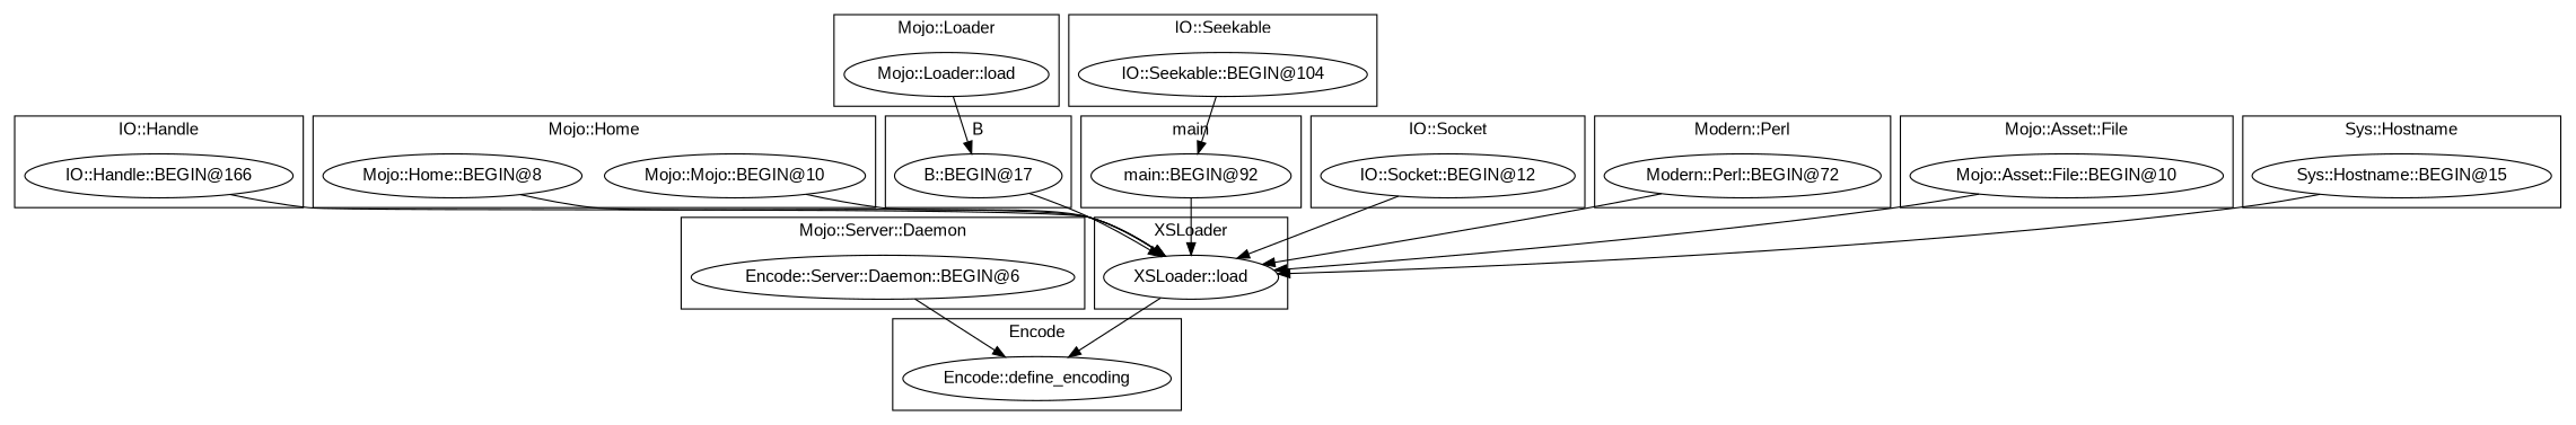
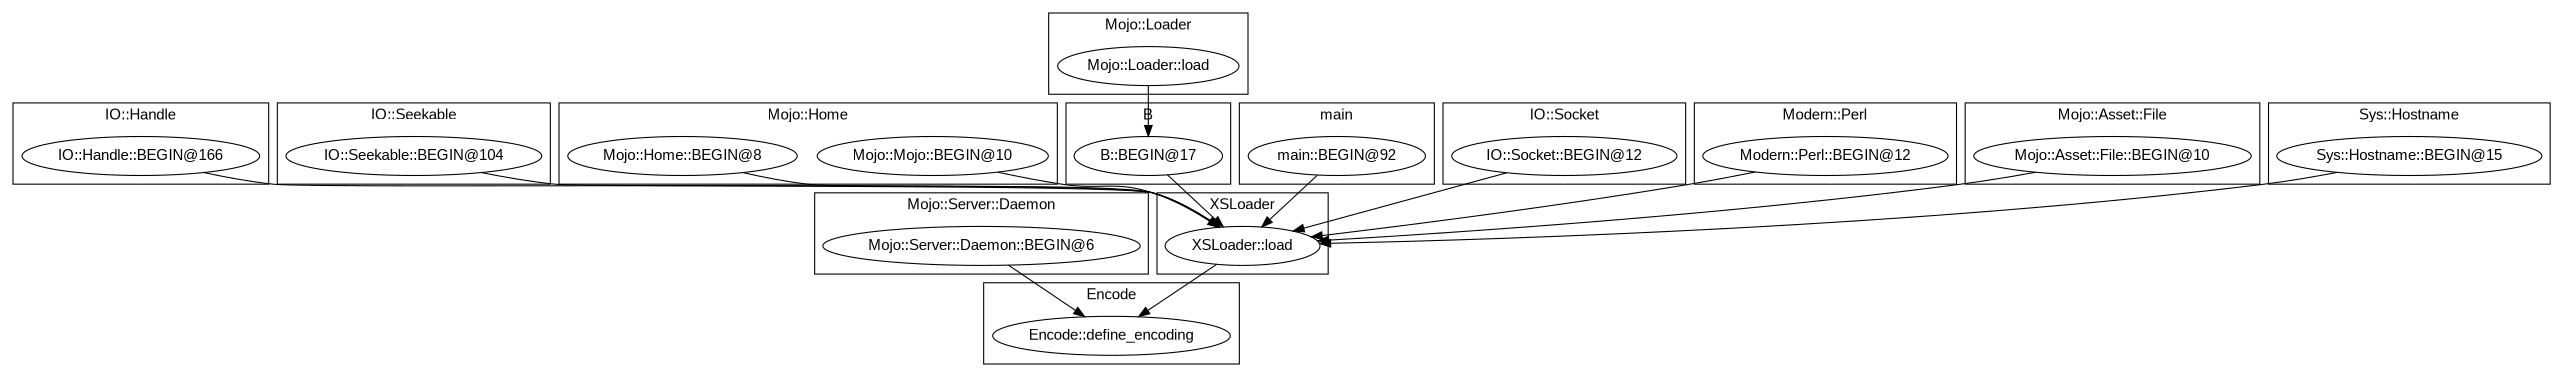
  digraph {
    fontname="Liberation Sans"
    node [fontname="Liberation Sans"]
    edge [fontname="Liberation Sans"]
    "XSLoader::load"
    "Encode::define_encoding"
    n3 [label="IO::Handle::BEGIN@166"]
    "IO::Seekable::BEGIN@104"
    n5 [label="Mojo::Mojo::BEGIN@10"]
    "Mojo::Home::BEGIN@8"
    "B::BEGIN@17"
    n8 [label="main::BEGIN@92"]
    "Mojo::Loader::load"
    "IO::Socket::BEGIN@12"
-   "Modern::Perl::BEGIN@12" [label="Modern::Perl::BEGIN@72"]
-   "Mojo::Server::Daemon::BEGIN@6" [label="Encode::Server::Daemon::BEGIN@6"]
+   "Modern::Perl::BEGIN@12"
+   "Mojo::Server::Daemon::BEGIN@6"
    "Mojo::Asset::File::BEGIN@10"
    n14 [label="Sys::Hostname::BEGIN@15"]
    subgraph cluster_1 {
      label=XSLoader
      "XSLoader::load"
    }
    subgraph cluster_2 {
      label=Encode
      "Encode::define_encoding"
    }
    subgraph cluster_3 {
      label="IO::Handle"
      n3
    }
    subgraph cluster_4 {
      label="IO::Seekable"
      "IO::Seekable::BEGIN@104"
    }
    subgraph cluster_5 {
      label="Mojo::Home"
      n5
      "Mojo::Home::BEGIN@8"
    }
    subgraph cluster_6 {
      label=B
      "B::BEGIN@17"
    }
    subgraph cluster_7 {
      label=main
      n8
    }
    subgraph cluster_8 {
      label="Mojo::Loader"
      "Mojo::Loader::load"
    }
    subgraph cluster_9 {
      label="IO::Socket"
      "IO::Socket::BEGIN@12"
    }
    subgraph cluster_10 {
      label="Modern::Perl"
      "Modern::Perl::BEGIN@12"
    }
    subgraph cluster_11 {
      label="Mojo::Server::Daemon"
      "Mojo::Server::Daemon::BEGIN@6"
    }
    subgraph cluster_12 {
      label="Mojo::Asset::File"
      "Mojo::Asset::File::BEGIN@10"
    }
    subgraph cluster_13 {
      label="Sys::Hostname"
      n14
    }
    "XSLoader::load" -> "Encode::define_encoding"
    n3 -> "XSLoader::load"
-   "IO::Seekable::BEGIN@104" -> n8
+   "IO::Seekable::BEGIN@104" -> "XSLoader::load"
    n5 -> "XSLoader::load"
    "Mojo::Home::BEGIN@8" -> "XSLoader::load"
    "B::BEGIN@17" -> "XSLoader::load"
    n8 -> "XSLoader::load"
    "Mojo::Loader::load" -> "B::BEGIN@17"
    "IO::Socket::BEGIN@12" -> "XSLoader::load"
    "Modern::Perl::BEGIN@12" -> "XSLoader::load"
    "Mojo::Server::Daemon::BEGIN@6" -> "Encode::define_encoding"
    "Mojo::Asset::File::BEGIN@10" -> "XSLoader::load"
    n14 -> "XSLoader::load"
  }
